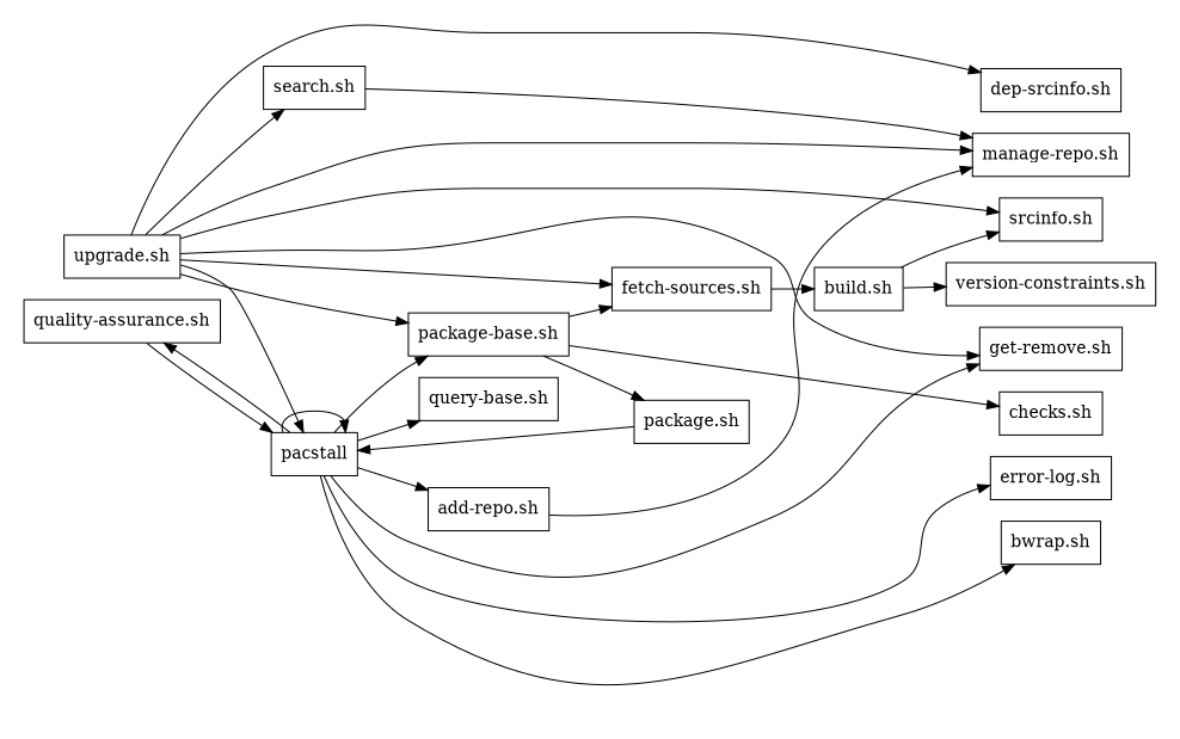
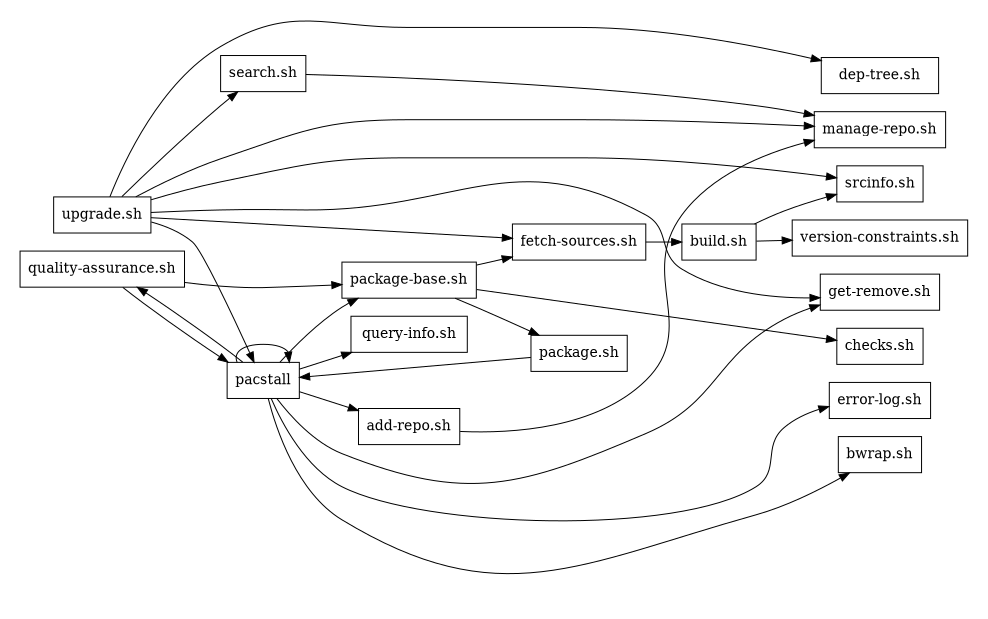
  digraph {
    rankdir=LR
    node [shape=box]
    "error-log.sh"
    "bwrap.sh"
    n3 [label="get-remove.sh"]
    "version-constraints.sh"
-   "dep-tree.sh" [label="dep-srcinfo.sh"]
+   "dep-tree.sh"
    "srcinfo.sh"
    "manage-repo.sh"
    "checks.sh"
    "upgrade.sh"
    "quality-assurance.sh"
    pacstall
    "search.sh"
    "package-base.sh"
    "fetch-sources.sh"
    "add-repo.sh"
-   "query-info.sh" [label="query-base.sh"]
+   "query-info.sh"
    "package.sh"
    "build.sh"
    subgraph cluster_1 {
      penwidth=0
      "error-log.sh"
      "bwrap.sh"
      n3
      "version-constraints.sh"
      "dep-tree.sh"
      "srcinfo.sh"
      "manage-repo.sh"
      "checks.sh"
    }
    subgraph cluster_2 {
      penwidth=0
      "upgrade.sh"
      "quality-assurance.sh"
    }
    "upgrade.sh" -> n3
    "upgrade.sh" -> "dep-tree.sh"
    "upgrade.sh" -> "srcinfo.sh"
    "upgrade.sh" -> "manage-repo.sh"
    "upgrade.sh" -> pacstall
    "upgrade.sh" -> "search.sh"
-   "upgrade.sh" -> "package-base.sh"
+   "quality-assurance.sh" -> "package-base.sh"
    "upgrade.sh" -> "fetch-sources.sh"
    "quality-assurance.sh" -> pacstall
    pacstall -> "error-log.sh"
    pacstall -> "bwrap.sh"
    pacstall -> n3
    pacstall -> "quality-assurance.sh"
    pacstall -> pacstall
    pacstall -> "package-base.sh"
    pacstall -> "add-repo.sh"
    pacstall -> "query-info.sh"
    "search.sh" -> "manage-repo.sh"
    "package-base.sh" -> "checks.sh"
    "package-base.sh" -> "fetch-sources.sh"
    "package-base.sh" -> "package.sh"
    "fetch-sources.sh" -> "build.sh"
    "add-repo.sh" -> "manage-repo.sh"
    "package.sh" -> pacstall
    "build.sh" -> "version-constraints.sh"
    "build.sh" -> "srcinfo.sh"
  }
